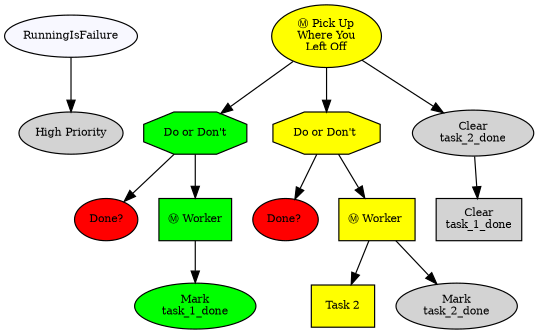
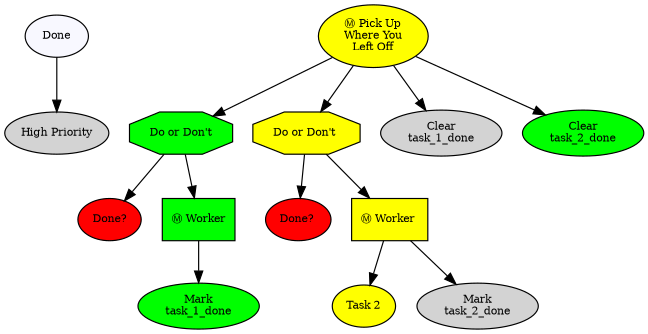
  digraph {
    fontname="times-roman"
    ordering=out
    node [fillcolor=lightgray fontcolor=black fontname="times-roman" fontsize=9 shape=ellipse style=filled]
    edge [fontname="times-roman"]
-   n1 [fillcolor=ghostwhite label=RunningIsFailure]
+   n1 [fillcolor=ghostwhite label=Done]
    n2 [label="High Priority"]
    n3 [fillcolor=yellow label="Ⓜ Pick Up\nWhere You\nLeft Off"]
    n4 [fillcolor=green label="Do or Don't" shape=octagon]
    n5 [fillcolor=yellow label="Do or Don't " shape=octagon]
-   n6 [label="Clear\ntask_1_done" shape=box]
-   n7 [label="Clear\ntask_2_done"]
+   n6 [label="Clear\ntask_1_done"]
+   n7 [fillcolor=green label="Clear\ntask_2_done"]
    n8 [fillcolor=red label="Done?"]
    n9 [fillcolor=green label="Ⓜ Worker" shape=box]
    n10 [fillcolor=red label="Done? "]
    n11 [fillcolor=yellow label="Ⓜ Worker " shape=box]
    n12 [fillcolor=green label="Mark\ntask_1_done"]
-   n13 [fillcolor=yellow label="Task 2" shape=box]
+   n13 [fillcolor=yellow label="Task 2"]
    n14 [label="Mark\ntask_2_done"]
    n1 -> n2
    n3 -> n4
    n3 -> n5
-   n7 -> n6
+   n3 -> n6
    n3 -> n7
    n4 -> n8
    n4 -> n9
    n5 -> n10
    n5 -> n11
    n9 -> n12
    n11 -> n13
    n11 -> n14
  }
